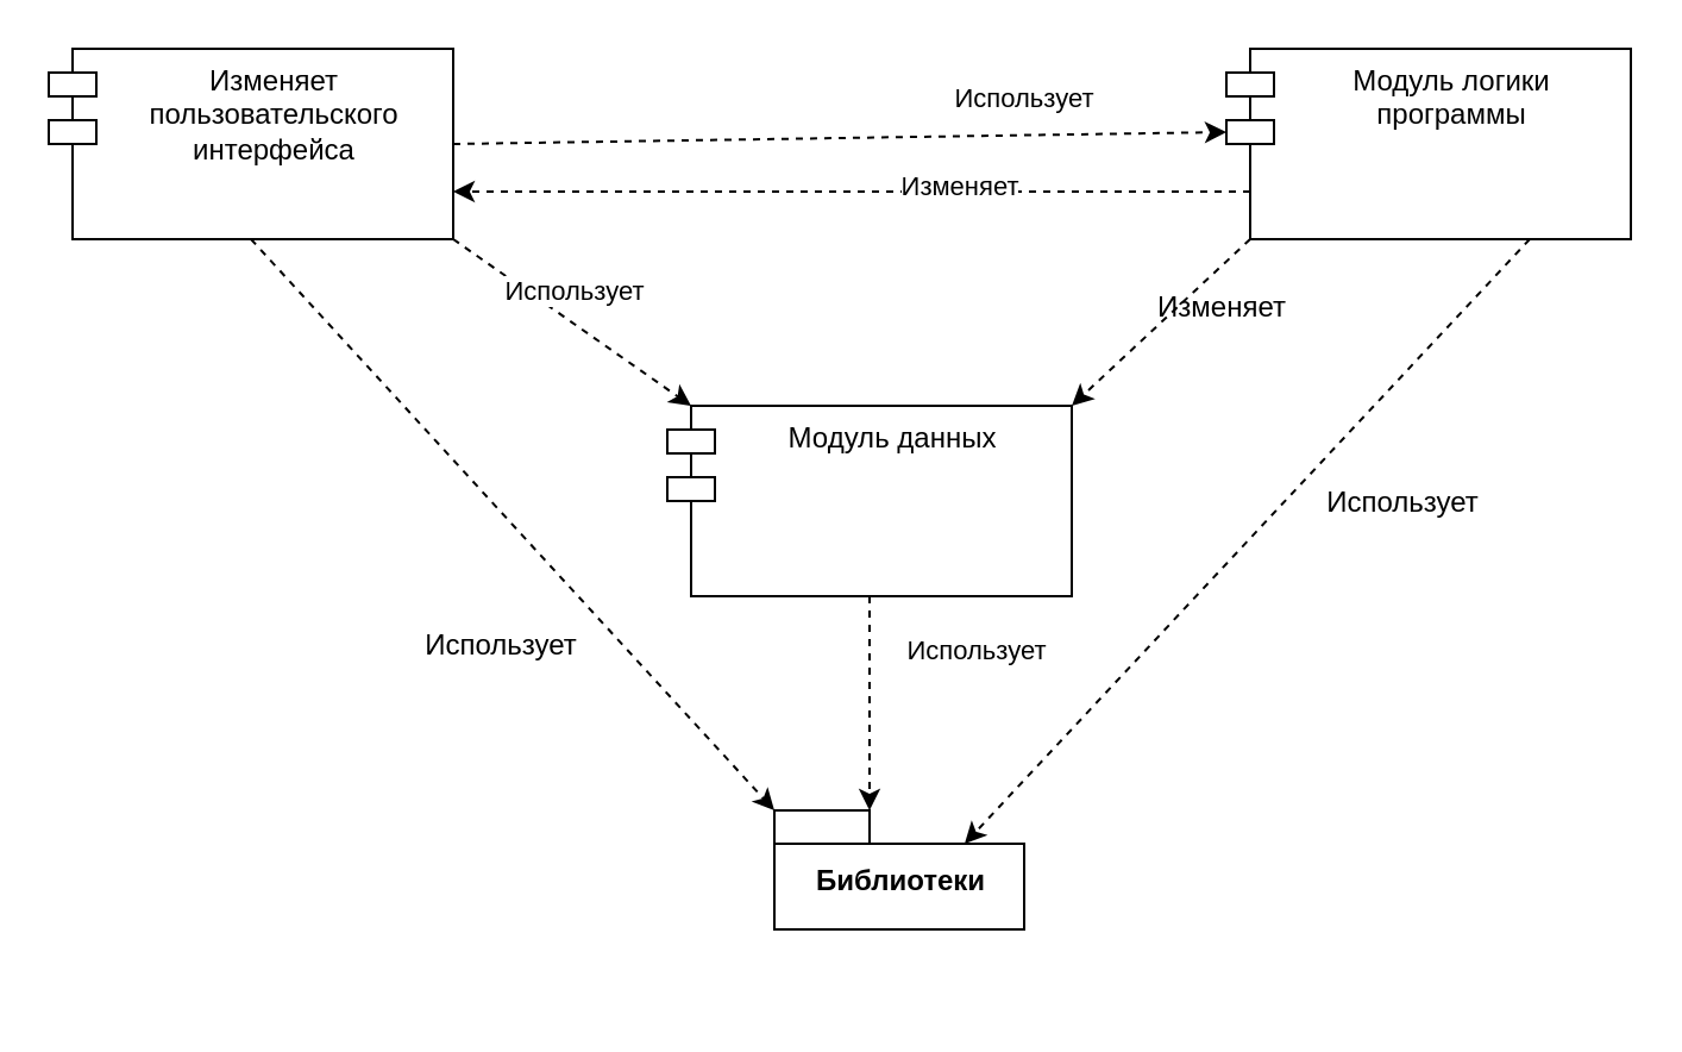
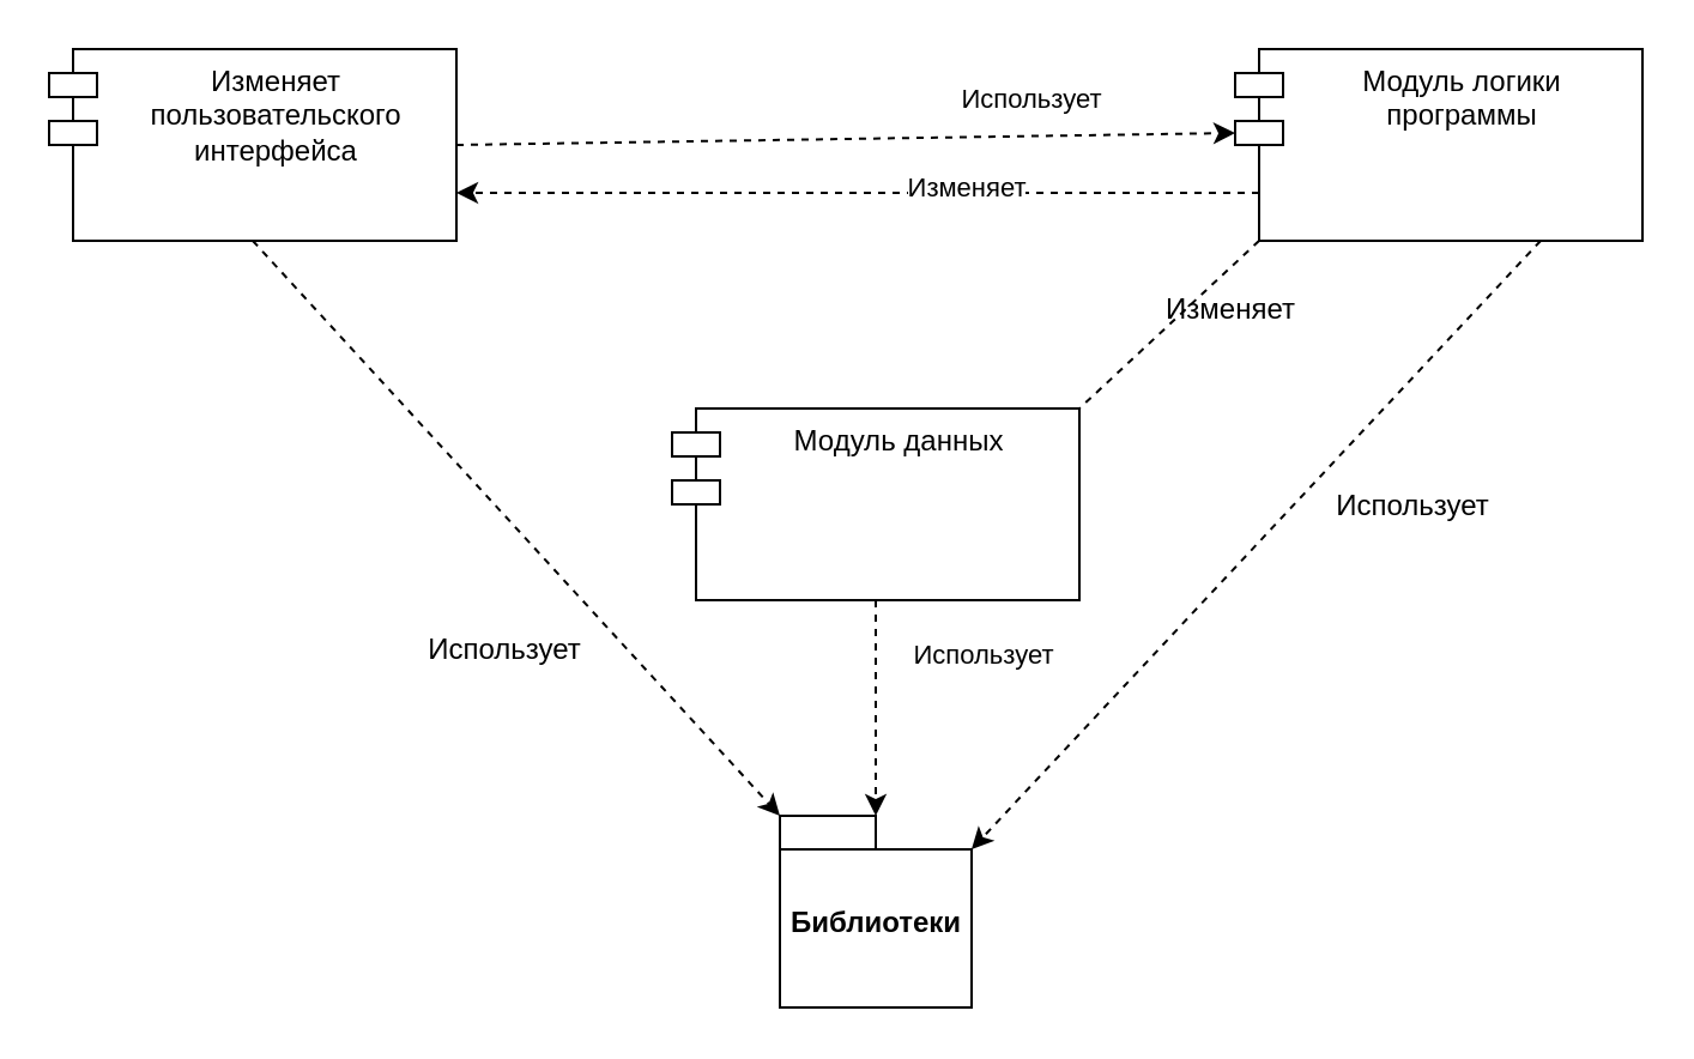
  <mxCell id="0" />
  <mxCell id="1" parent="0" />
  <mxCell id="2" style="rounded=0;orthogonalLoop=1;jettySize=auto;html=1;exitX=0.5;exitY=1;exitDx=0;exitDy=0;entryX=0;entryY=0;entryDx=0;entryDy=0;entryPerimeter=0;dashed=1;" parent="1" source="8" target="9" edge="1"><mxGeometry relative="1" as="geometry" /></mxCell>
  <mxCell id="3" value="Использует" style="text;html=1;align=center;verticalAlign=middle;resizable=0;points=[];labelBackgroundColor=#ffffff;" parent="2" vertex="1" connectable="0"><mxGeometry x="0.327" y="3" relative="1" as="geometry"><mxPoint x="-43.21" y="13.02" as="offset" /></mxGeometry></mxCell>
- <mxCell id="4" style="rounded=0;orthogonalLoop=1;jettySize=auto;html=1;exitX=1;exitY=1;exitDx=0;exitDy=0;entryX=0;entryY=0;entryDx=10;entryDy=0;entryPerimeter=0;dashed=1;" edge="1" parent="1" source="8" target="11"><mxGeometry relative="1" as="geometry"><Array as="points" /></mxGeometry></mxCell>
- <mxCell id="5" value="Использует" style="edgeLabel;html=1;align=center;verticalAlign=middle;resizable=0;points=[];" vertex="1" connectable="0" parent="4"><mxGeometry x="0.387" y="4" relative="1" as="geometry"><mxPoint x="-21.12" y="-24.14" as="offset" /></mxGeometry></mxCell>
  <mxCell id="6" style="edgeStyle=none;rounded=0;orthogonalLoop=1;jettySize=auto;html=1;exitX=1;exitY=0.5;exitDx=0;exitDy=0;entryX=0;entryY=0;entryDx=0;entryDy=35;entryPerimeter=0;dashed=1;" edge="1" parent="1" source="8" target="17"><mxGeometry relative="1" as="geometry" /></mxCell>
  <mxCell id="7" value="Использует" style="edgeLabel;html=1;align=center;verticalAlign=middle;resizable=0;points=[];" vertex="1" connectable="0" parent="6"><mxGeometry x="0.693" y="-3" relative="1" as="geometry"><mxPoint x="-35.02" y="-18.76" as="offset" /></mxGeometry></mxCell>
  <mxCell id="8" value="Изменяет пользовательского интерфейса&#10;" style="shape=module;align=left;spacingLeft=20;align=center;verticalAlign=top;whiteSpace=wrap;" parent="1" vertex="1"><mxGeometry x="20" width="170" height="80" as="geometry" y="20" /></mxCell>
- <mxCell id="9" value="Библиотеки" style="shape=folder;fontStyle=1;spacingTop=10;tabWidth=40;tabHeight=14;tabPosition=left;html=1;" parent="1" vertex="1"><mxGeometry x="325" y="340" width="105" height="50" as="geometry" /></mxCell>
+ <mxCell id="9" value="Библиотеки" style="shape=folder;fontStyle=1;spacingTop=10;tabWidth=40;tabHeight=14;tabPosition=left;html=1;" parent="1" vertex="1"><mxGeometry x="325" y="340" width="80" height="80" as="geometry" /></mxCell>
  <mxCell id="10" value="Использует" style="edgeStyle=none;rounded=0;orthogonalLoop=1;jettySize=auto;html=1;exitX=0.5;exitY=1;exitDx=0;exitDy=0;entryX=0;entryY=0;entryDx=40;entryDy=0;entryPerimeter=0;dashed=1;" parent="1" source="11" target="9" edge="1"><mxGeometry x="-0.5" y="45" relative="1" as="geometry"><mxPoint as="offset" /></mxGeometry></mxCell>
  <mxCell id="11" value="Модуль данных&#10;" style="shape=module;align=left;spacingLeft=20;align=center;verticalAlign=top;whiteSpace=wrap;" parent="1" vertex="1"><mxGeometry x="280" y="170" width="170" height="80" as="geometry" /></mxCell>
  <mxCell id="12" style="edgeStyle=none;rounded=0;orthogonalLoop=1;jettySize=auto;html=1;exitX=0.75;exitY=1;exitDx=0;exitDy=0;entryX=0;entryY=0;entryDx=80;entryDy=14;entryPerimeter=0;dashed=1;" parent="1" source="17" target="9" edge="1"><mxGeometry relative="1" as="geometry" /></mxCell>
  <mxCell id="13" value="Использует" style="text;html=1;align=center;verticalAlign=middle;resizable=0;points=[];labelBackgroundColor=#ffffff;" parent="12" vertex="1" connectable="0"><mxGeometry x="-0.169" y="3" relative="1" as="geometry"><mxPoint x="41.99" y="3.04" as="offset" /></mxGeometry></mxCell>
- <mxCell id="14" style="edgeStyle=none;rounded=0;orthogonalLoop=1;jettySize=auto;html=1;exitX=0;exitY=1;exitDx=10;exitDy=0;exitPerimeter=0;entryX=1;entryY=0;entryDx=0;entryDy=0;dashed=1;" edge="1" parent="1" source="17" target="11"><mxGeometry relative="1" as="geometry" /></mxCell>
+ <mxCell id="14" style="edgeStyle=none;rounded=0;orthogonalLoop=1;jettySize=auto;html=1;exitX=0;exitY=1;exitDx=10;exitDy=0;exitPerimeter=0;entryX=1;entryY=0;entryDx=0;entryDy=0;dashed=1;endArrow=none;" edge="1" parent="1" source="17" target="11"><mxGeometry relative="1" as="geometry" /></mxCell>
  <mxCell id="15" style="edgeStyle=none;rounded=0;orthogonalLoop=1;jettySize=auto;html=1;exitX=0;exitY=0.75;exitDx=10;exitDy=0;exitPerimeter=0;entryX=1;entryY=0.75;entryDx=0;entryDy=0;dashed=1;" edge="1" parent="1" source="17" target="8"><mxGeometry relative="1" as="geometry" /></mxCell>
  <mxCell id="16" value="Изменяет" style="edgeLabel;html=1;align=center;verticalAlign=middle;resizable=0;points=[];" vertex="1" connectable="0" parent="15"><mxGeometry x="-0.268" y="-3" relative="1" as="geometry"><mxPoint as="offset" /></mxGeometry></mxCell>
  <mxCell id="17" value="Модуль логики программы" style="shape=module;align=left;spacingLeft=20;align=center;verticalAlign=top;whiteSpace=wrap;" parent="1" vertex="1"><mxGeometry x="515" y="20" width="170" height="80" as="geometry" /></mxCell>
  <mxCell id="18" value="Изменяет" style="text;html=1;align=center;verticalAlign=middle;resizable=0;points=[];autosize=1;" vertex="1" parent="1"><mxGeometry x="478" y="119" width="70" height="20" as="geometry" /></mxCell>
